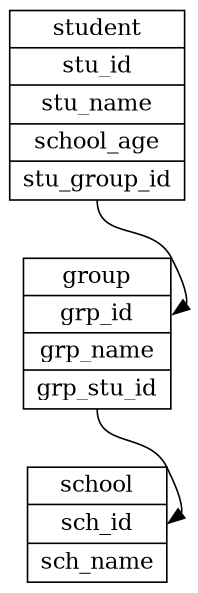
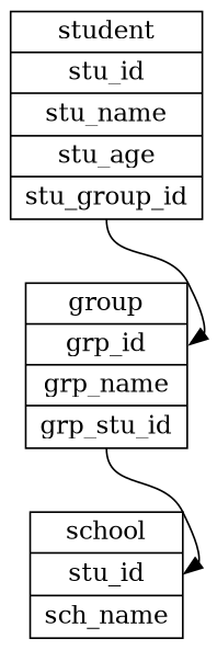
  digraph {
    node [shape=record]
    edge [headport=id]
-   n1 [label="{<student>student|stu_id|stu_name|school_age|<gid>stu_group_id}"]
+   n1 [label="{<student>student|stu_id|stu_name|stu_age|<gid>stu_group_id}"]
    n2 [label="{<group>group|<id>grp_id|grp_name|<sid>grp_stu_id}"]
-   n3 [label="{<school>school|<id>sch_id|sch_name}"]
+   n3 [label="{<school>school|<id>stu_id|sch_name}"]
    n1 -> n2 [tailport=gid]
    n2 -> n3 [tailport=sid]
  }
